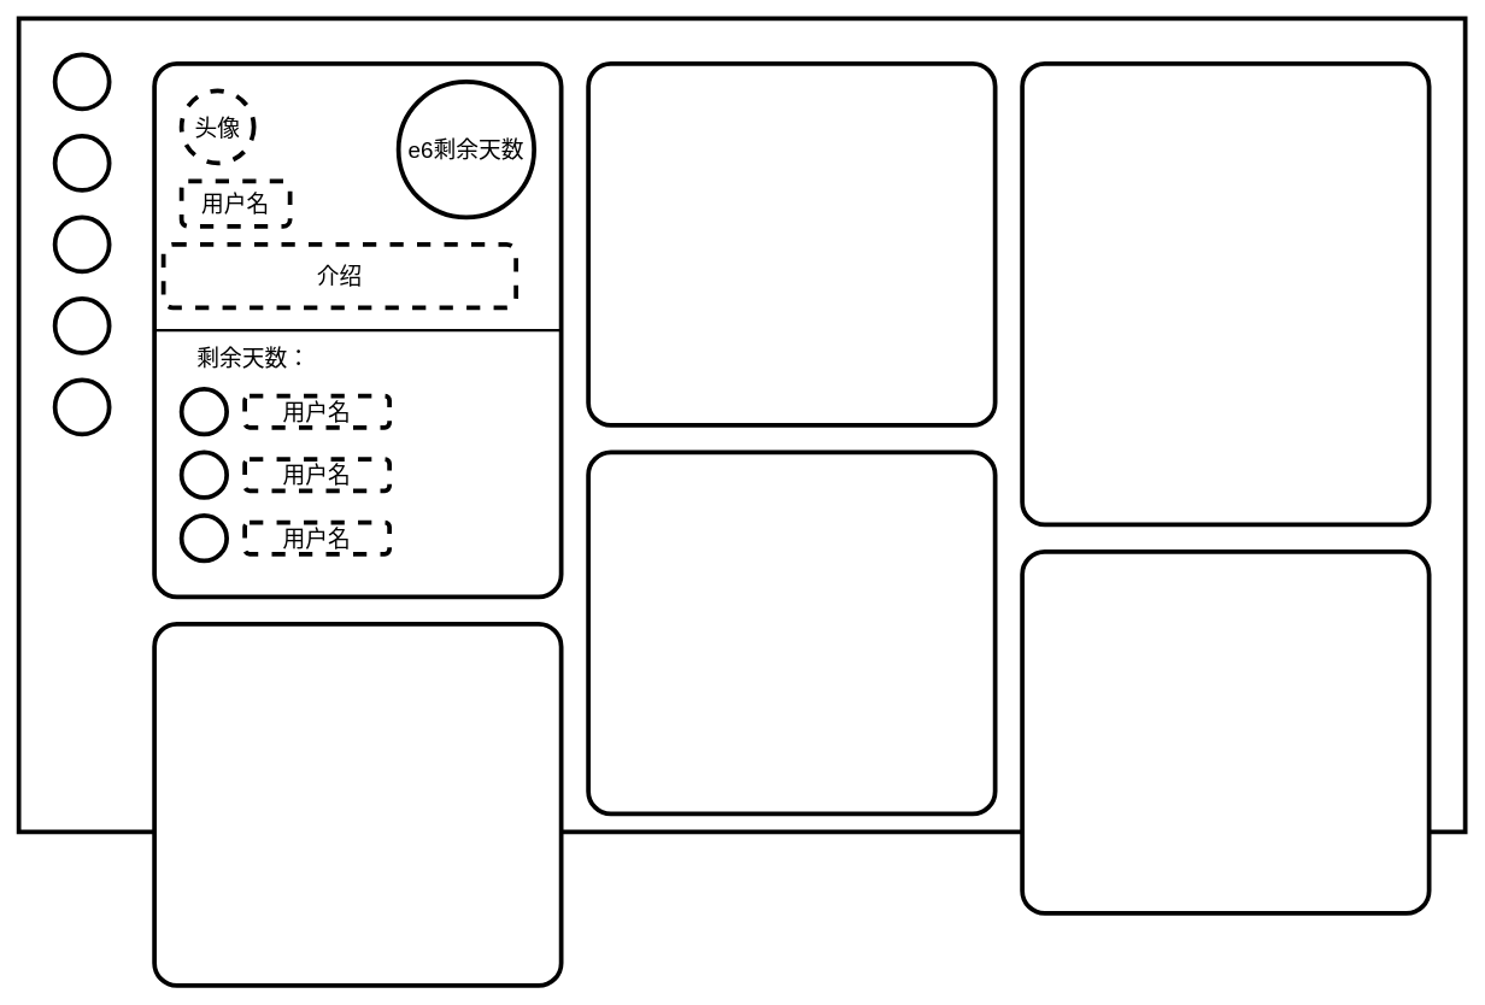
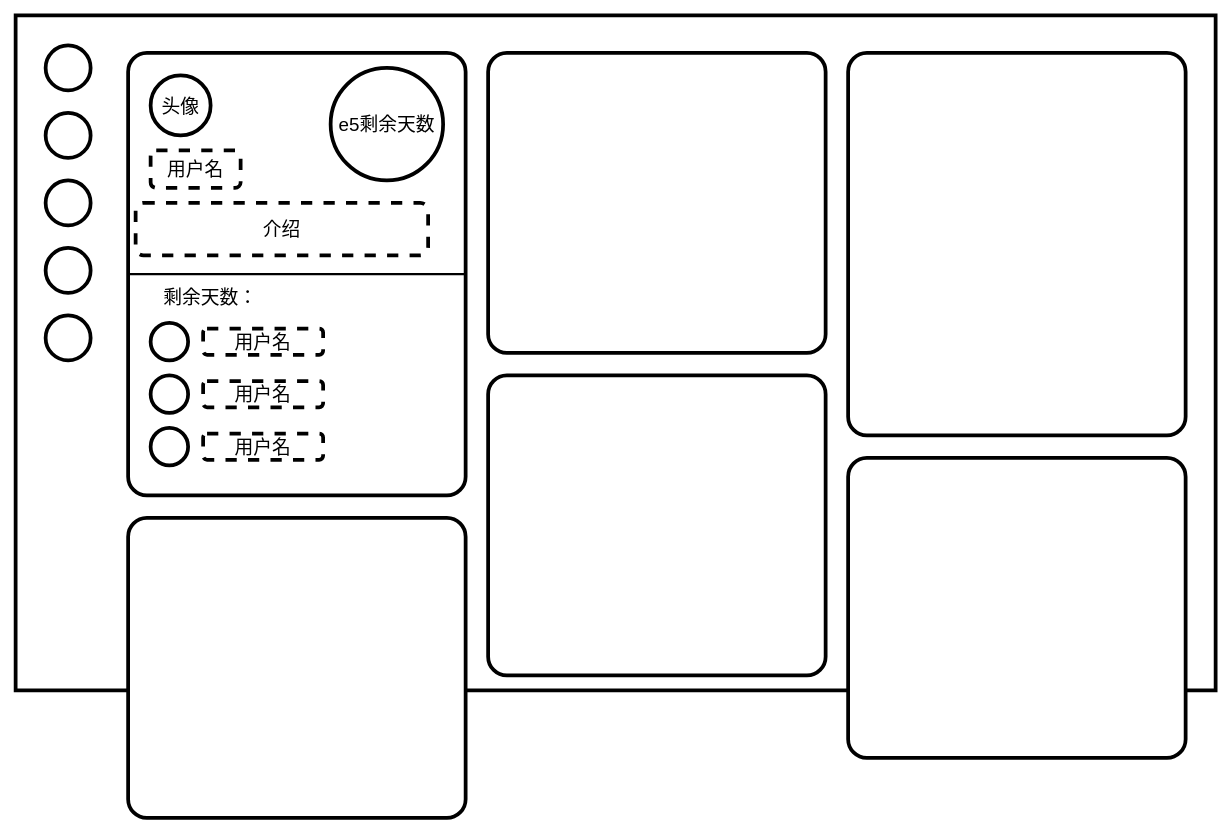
  <mxCell id="0" />
  <mxCell id="1" parent="0" />
  <mxCell id="2" value="" style="rounded=0;whiteSpace=wrap;html=1;strokeColor=default;strokeWidth=5;fontFamily=Helvetica;fontSize=12;fontColor=default;fillColor=default;align=left;absoluteArcSize=0;" parent="1" vertex="1"><mxGeometry x="20" y="20" width="1600" height="900" as="geometry" /></mxCell>
  <mxCell id="3" value="" style="ellipse;whiteSpace=wrap;html=1;aspect=fixed;rounded=1;strokeColor=default;strokeWidth=5;fontFamily=Helvetica;fontSize=30;fontColor=default;fillColor=default;" parent="1" vertex="1"><mxGeometry x="60" y="60" width="60" height="60" as="geometry" /></mxCell>
  <mxCell id="4" value="" style="ellipse;whiteSpace=wrap;html=1;aspect=fixed;rounded=1;strokeColor=default;strokeWidth=5;fontFamily=Helvetica;fontSize=30;fontColor=default;fillColor=default;" parent="1" vertex="1"><mxGeometry x="60" y="150" width="60" height="60" as="geometry" /></mxCell>
  <mxCell id="5" value="" style="ellipse;whiteSpace=wrap;html=1;aspect=fixed;rounded=1;strokeColor=default;strokeWidth=5;fontFamily=Helvetica;fontSize=30;fontColor=default;fillColor=default;" parent="1" vertex="1"><mxGeometry x="60" y="240" width="60" height="60" as="geometry" /></mxCell>
  <mxCell id="6" value="" style="ellipse;whiteSpace=wrap;html=1;aspect=fixed;rounded=1;strokeColor=default;strokeWidth=5;fontFamily=Helvetica;fontSize=30;fontColor=default;fillColor=default;" parent="1" vertex="1"><mxGeometry x="60" y="330" width="60" height="60" as="geometry" /></mxCell>
  <mxCell id="7" value="" style="ellipse;whiteSpace=wrap;html=1;aspect=fixed;rounded=1;strokeColor=default;strokeWidth=5;fontFamily=Helvetica;fontSize=30;fontColor=default;fillColor=default;" parent="1" vertex="1"><mxGeometry x="60" y="420" width="60" height="60" as="geometry" /></mxCell>
  <mxCell id="8" value="" style="rounded=1;whiteSpace=wrap;html=1;strokeWidth=5;absoluteArcSize=1;arcSize=50;" parent="1" vertex="1"><mxGeometry x="170" y="70" width="450" height="590" as="geometry" /></mxCell>
  <mxCell id="9" value="" style="rounded=1;whiteSpace=wrap;html=1;strokeWidth=5;absoluteArcSize=1;arcSize=50;" parent="1" vertex="1"><mxGeometry x="650" y="70" width="450" height="400" as="geometry" /></mxCell>
  <mxCell id="10" value="" style="rounded=1;whiteSpace=wrap;html=1;strokeWidth=5;absoluteArcSize=1;arcSize=50;" parent="1" vertex="1"><mxGeometry x="1130" y="70" width="450" height="510" as="geometry" /></mxCell>
- <mxCell id="11" value="&lt;font style=&quot;font-size: 25px;&quot;&gt;头像&lt;/font&gt;" style="ellipse;whiteSpace=wrap;html=1;aspect=fixed;strokeWidth=5;dashed=1;" parent="1" vertex="1"><mxGeometry x="200" y="100" width="80" height="80" as="geometry" /></mxCell>
- <mxCell id="12" value="&lt;font style=&quot;font-size: 25px;&quot;&gt;e6剩余天数&lt;/font&gt;" style="ellipse;whiteSpace=wrap;html=1;aspect=fixed;strokeWidth=5;" parent="1" vertex="1"><mxGeometry x="440" y="90" width="150" height="150" as="geometry" /></mxCell>
+ <mxCell id="11" value="&lt;font style=&quot;font-size: 25px;&quot;&gt;头像&lt;/font&gt;" style="ellipse;whiteSpace=wrap;html=1;aspect=fixed;strokeWidth=5;" parent="1" vertex="1"><mxGeometry x="200" y="100" width="80" height="80" as="geometry" /></mxCell>
+ <mxCell id="12" value="&lt;font style=&quot;font-size: 25px;&quot;&gt;e5剩余天数&lt;/font&gt;" style="ellipse;whiteSpace=wrap;html=1;aspect=fixed;strokeWidth=5;" parent="1" vertex="1"><mxGeometry x="440" y="90" width="150" height="150" as="geometry" /></mxCell>
  <mxCell id="13" value="" style="endArrow=none;html=1;rounded=0;entryX=1;entryY=0.5;entryDx=0;entryDy=0;exitX=0;exitY=0.5;exitDx=0;exitDy=0;strokeWidth=3;" parent="1" source="8" target="8" edge="1"><mxGeometry width="50" height="50" relative="1" as="geometry"><mxPoint x="320" y="370" as="sourcePoint" /><mxPoint x="370" y="320" as="targetPoint" /><Array as="points" /></mxGeometry></mxCell>
  <mxCell id="14" value="&lt;font style=&quot;font-size: 25px;&quot;&gt;用户名&lt;/font&gt;" style="rounded=1;whiteSpace=wrap;html=1;strokeWidth=5;dashed=1;" parent="1" vertex="1"><mxGeometry x="200" y="200" width="120" height="50" as="geometry" /></mxCell>
  <mxCell id="15" value="&lt;font style=&quot;font-size: 25px;&quot;&gt;介绍&lt;/font&gt;" style="rounded=1;whiteSpace=wrap;html=1;strokeWidth=5;dashed=1;" parent="1" vertex="1"><mxGeometry x="180" y="270" width="390" height="70" as="geometry" /></mxCell>
  <mxCell id="16" value="剩余天数：" style="text;html=1;strokeColor=none;fillColor=none;align=center;verticalAlign=middle;whiteSpace=wrap;rounded=0;fontSize=25;" parent="1" vertex="1"><mxGeometry x="190" y="380" width="180" height="30" as="geometry" /></mxCell>
  <mxCell id="17" value="&lt;font style=&quot;font-size: 25px;&quot;&gt;用户名&lt;/font&gt;" style="rounded=1;whiteSpace=wrap;html=1;strokeWidth=5;dashed=1;" parent="1" vertex="1"><mxGeometry x="270" y="437.5" width="160" height="35" as="geometry" /></mxCell>
  <mxCell id="18" value="" style="ellipse;whiteSpace=wrap;html=1;aspect=fixed;strokeWidth=5;fontSize=25;" parent="1" vertex="1"><mxGeometry x="200" y="430" width="50" height="50" as="geometry" /></mxCell>
  <mxCell id="19" value="&lt;font style=&quot;font-size: 25px;&quot;&gt;用户名&lt;/font&gt;" style="rounded=1;whiteSpace=wrap;html=1;strokeWidth=5;dashed=1;" parent="1" vertex="1"><mxGeometry x="270" y="577.5" width="160" height="35" as="geometry" /></mxCell>
  <mxCell id="20" value="" style="ellipse;whiteSpace=wrap;html=1;aspect=fixed;strokeWidth=5;fontSize=25;" parent="1" vertex="1"><mxGeometry x="200" y="570" width="50" height="50" as="geometry" /></mxCell>
  <mxCell id="21" value="&lt;font style=&quot;font-size: 25px;&quot;&gt;用户名&lt;/font&gt;" style="rounded=1;whiteSpace=wrap;html=1;strokeWidth=5;dashed=1;" parent="1" vertex="1"><mxGeometry x="270" y="507.5" width="160" height="35" as="geometry" /></mxCell>
  <mxCell id="22" value="" style="ellipse;whiteSpace=wrap;html=1;aspect=fixed;strokeWidth=5;fontSize=25;" parent="1" vertex="1"><mxGeometry x="200" y="500" width="50" height="50" as="geometry" /></mxCell>
  <mxCell id="23" value="" style="rounded=1;whiteSpace=wrap;html=1;strokeWidth=5;absoluteArcSize=1;arcSize=50;" parent="1" vertex="1"><mxGeometry x="170" y="690" width="450" height="400" as="geometry" /></mxCell>
  <mxCell id="24" value="" style="rounded=1;whiteSpace=wrap;html=1;strokeWidth=5;absoluteArcSize=1;arcSize=50;" parent="1" vertex="1"><mxGeometry x="650" y="500" width="450" height="400" as="geometry" /></mxCell>
  <mxCell id="25" value="" style="rounded=1;whiteSpace=wrap;html=1;strokeWidth=5;absoluteArcSize=1;arcSize=50;" parent="1" vertex="1"><mxGeometry x="1130" y="610" width="450" height="400" as="geometry" /></mxCell>
